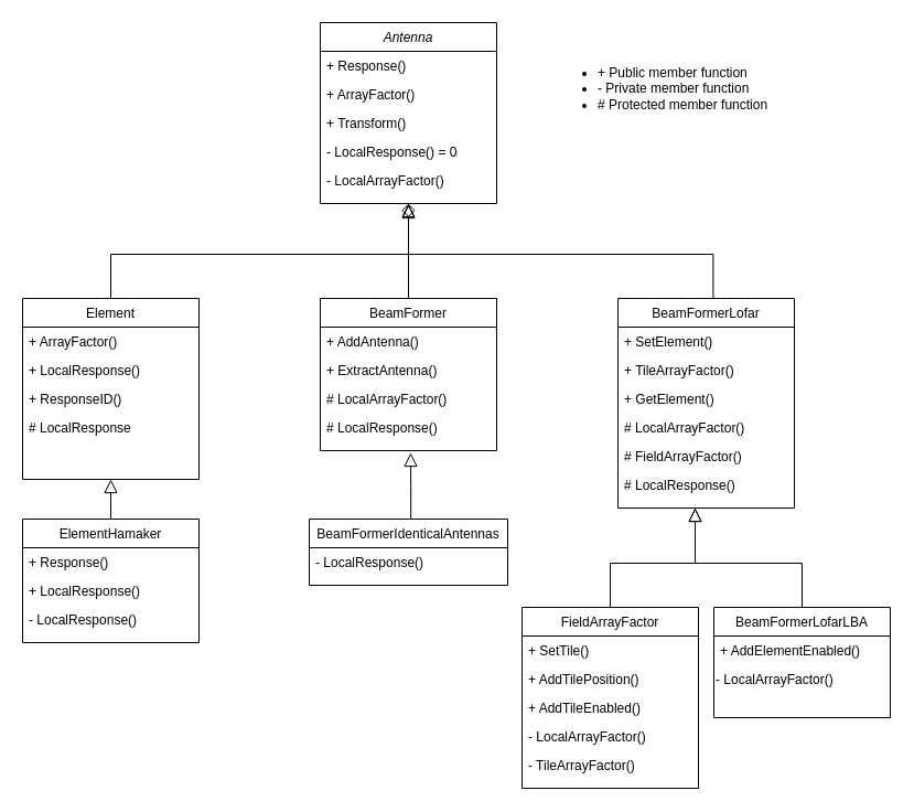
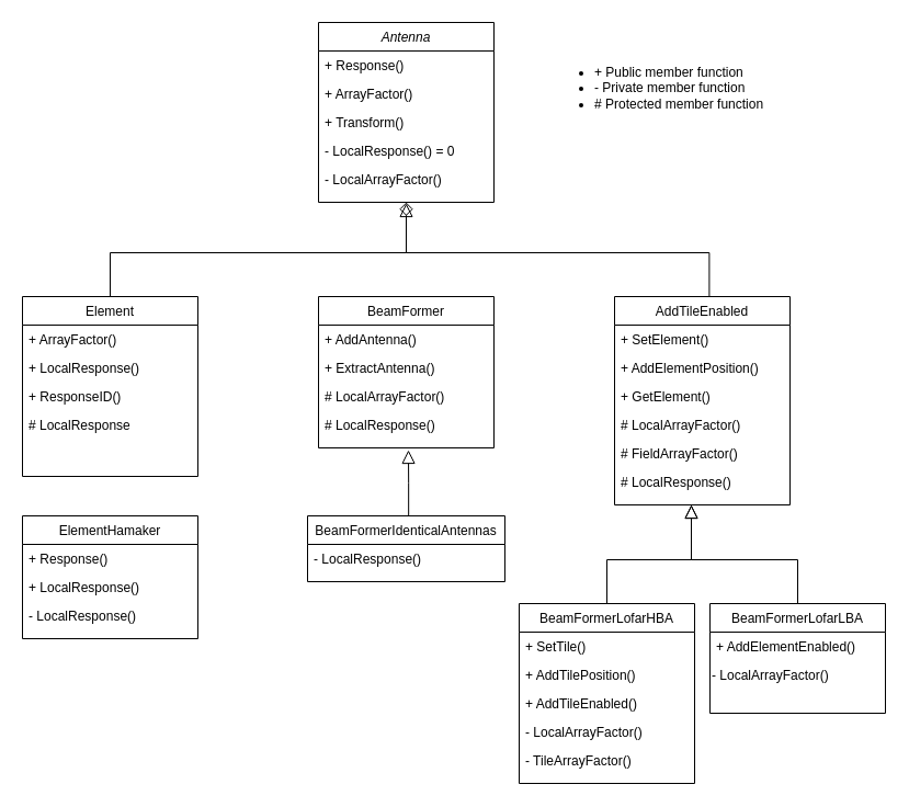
  <mxCell id="0" />
  <mxCell id="1" parent="0" />
  <mxCell id="2" value="Antenna" style="swimlane;fontStyle=2;align=center;verticalAlign=top;childLayout=stackLayout;horizontal=1;startSize=26;horizontalStack=0;resizeParent=1;resizeLast=0;collapsible=1;marginBottom=0;rounded=0;shadow=0;strokeWidth=1;" parent="1" vertex="1"><mxGeometry x="290" y="20" width="160" height="164" as="geometry"><mxRectangle x="230" y="140" width="160" height="26" as="alternateBounds" /></mxGeometry></mxCell>
  <mxCell id="3" value="+ Response()" style="text;align=left;verticalAlign=top;spacingLeft=4;spacingRight=4;overflow=hidden;rotatable=0;points=[[0,0.5],[1,0.5]];portConstraint=eastwest;" parent="2" vertex="1"><mxGeometry y="26" width="160" height="26" as="geometry" /></mxCell>
  <mxCell id="4" value="+ ArrayFactor()" style="text;align=left;verticalAlign=top;spacingLeft=4;spacingRight=4;overflow=hidden;rotatable=0;points=[[0,0.5],[1,0.5]];portConstraint=eastwest;rounded=0;shadow=0;html=0;" parent="2" vertex="1"><mxGeometry y="52" width="160" height="26" as="geometry" /></mxCell>
  <mxCell id="5" value="+ Transform()" style="text;align=left;verticalAlign=top;spacingLeft=4;spacingRight=4;overflow=hidden;rotatable=0;points=[[0,0.5],[1,0.5]];portConstraint=eastwest;rounded=0;shadow=0;html=0;" parent="2" vertex="1"><mxGeometry y="78" width="160" height="26" as="geometry" /></mxCell>
  <mxCell id="6" value="- LocalResponse() = 0" style="text;align=left;verticalAlign=top;spacingLeft=4;spacingRight=4;overflow=hidden;rotatable=0;points=[[0,0.5],[1,0.5]];portConstraint=eastwest;" parent="2" vertex="1"><mxGeometry y="104" width="160" height="26" as="geometry" /></mxCell>
  <mxCell id="7" value="- LocalArrayFactor()" style="text;align=left;verticalAlign=top;spacingLeft=4;spacingRight=4;overflow=hidden;rotatable=0;points=[[0,0.5],[1,0.5]];portConstraint=eastwest;" parent="2" vertex="1"><mxGeometry y="130" width="160" height="26" as="geometry" /></mxCell>
  <mxCell id="8" value="Element" style="swimlane;fontStyle=0;align=center;verticalAlign=top;childLayout=stackLayout;horizontal=1;startSize=26;horizontalStack=0;resizeParent=1;resizeLast=0;collapsible=1;marginBottom=0;rounded=0;shadow=0;strokeWidth=1;" parent="1" vertex="1"><mxGeometry x="20" y="270" width="160" height="164" as="geometry"><mxRectangle x="130" y="380" width="160" height="26" as="alternateBounds" /></mxGeometry></mxCell>
  <mxCell id="9" value="+ ArrayFactor()" style="text;align=left;verticalAlign=top;spacingLeft=4;spacingRight=4;overflow=hidden;rotatable=0;points=[[0,0.5],[1,0.5]];portConstraint=eastwest;rounded=0;shadow=0;html=0;" parent="8" vertex="1"><mxGeometry y="26" width="160" height="26" as="geometry" /></mxCell>
  <mxCell id="10" value="+ LocalResponse()" style="text;align=left;verticalAlign=top;spacingLeft=4;spacingRight=4;overflow=hidden;rotatable=0;points=[[0,0.5],[1,0.5]];portConstraint=eastwest;" parent="8" vertex="1"><mxGeometry y="52" width="160" height="26" as="geometry" /></mxCell>
  <mxCell id="11" value="+ ResponseID()" style="text;align=left;verticalAlign=top;spacingLeft=4;spacingRight=4;overflow=hidden;rotatable=0;points=[[0,0.5],[1,0.5]];portConstraint=eastwest;rounded=0;shadow=0;html=0;" parent="8" vertex="1"><mxGeometry y="78" width="160" height="26" as="geometry" /></mxCell>
  <mxCell id="12" value="# LocalResponse" style="text;align=left;verticalAlign=top;spacingLeft=4;spacingRight=4;overflow=hidden;rotatable=0;points=[[0,0.5],[1,0.5]];portConstraint=eastwest;" parent="8" vertex="1"><mxGeometry y="104" width="160" height="26" as="geometry" /></mxCell>
  <mxCell id="13" value="" style="endArrow=diamond;endSize=10;endFill=0;shadow=0;strokeWidth=1;rounded=0;edgeStyle=elbowEdgeStyle;elbow=vertical;" parent="1" source="8" target="2" edge="1"><mxGeometry width="160" relative="1" as="geometry"><mxPoint x="100" y="183" as="sourcePoint" /><mxPoint x="100" y="183" as="targetPoint" /><Array as="points"><mxPoint x="260" y="230" /><mxPoint x="250" y="264" /></Array></mxGeometry></mxCell>
  <mxCell id="14" value="BeamFormer" style="swimlane;fontStyle=0;align=center;verticalAlign=top;childLayout=stackLayout;horizontal=1;startSize=26;horizontalStack=0;resizeParent=1;resizeLast=0;collapsible=1;marginBottom=0;rounded=0;shadow=0;strokeWidth=1;" parent="1" vertex="1"><mxGeometry x="290" y="270" width="160" height="138" as="geometry"><mxRectangle x="340" y="380" width="170" height="26" as="alternateBounds" /></mxGeometry></mxCell>
  <mxCell id="15" value="+ AddAntenna()" style="text;align=left;verticalAlign=top;spacingLeft=4;spacingRight=4;overflow=hidden;rotatable=0;points=[[0,0.5],[1,0.5]];portConstraint=eastwest;" parent="14" vertex="1"><mxGeometry y="26" width="160" height="26" as="geometry" /></mxCell>
  <mxCell id="16" value="+ ExtractAntenna()" style="text;align=left;verticalAlign=top;spacingLeft=4;spacingRight=4;overflow=hidden;rotatable=0;points=[[0,0.5],[1,0.5]];portConstraint=eastwest;" parent="14" vertex="1"><mxGeometry y="52" width="160" height="26" as="geometry" /></mxCell>
  <mxCell id="17" value="# LocalArrayFactor()" style="text;align=left;verticalAlign=top;spacingLeft=4;spacingRight=4;overflow=hidden;rotatable=0;points=[[0,0.5],[1,0.5]];portConstraint=eastwest;" parent="14" vertex="1"><mxGeometry y="78" width="160" height="26" as="geometry" /></mxCell>
  <mxCell id="18" value="# LocalResponse()" style="text;align=left;verticalAlign=top;spacingLeft=4;spacingRight=4;overflow=hidden;rotatable=0;points=[[0,0.5],[1,0.5]];portConstraint=eastwest;" parent="14" vertex="1"><mxGeometry y="104" width="160" height="26" as="geometry" /></mxCell>
- <mxCell id="19" value="" style="endArrow=block;endSize=10;endFill=0;shadow=0;strokeWidth=1;rounded=0;edgeStyle=elbowEdgeStyle;elbow=vertical;" parent="1" source="14" target="2" edge="1"><mxGeometry width="160" relative="1" as="geometry"><mxPoint x="110" y="353" as="sourcePoint" /><mxPoint x="210" y="251" as="targetPoint" /></mxGeometry></mxCell>
  <mxCell id="20" value="" style="endArrow=block;endSize=10;endFill=0;shadow=0;strokeWidth=1;rounded=0;edgeStyle=elbowEdgeStyle;elbow=vertical;exitX=0.54;exitY=0.011;exitDx=0;exitDy=0;exitPerimeter=0;" parent="1" source="21" edge="1"><mxGeometry width="160" relative="1" as="geometry"><mxPoint x="646.4" y="261.39" as="sourcePoint" /><mxPoint x="370" y="185" as="targetPoint" /><Array as="points"><mxPoint x="510" y="230" /></Array></mxGeometry></mxCell>
- <mxCell id="21" value="BeamFormerLofar" style="swimlane;fontStyle=0;align=center;verticalAlign=top;childLayout=stackLayout;horizontal=1;startSize=26;horizontalStack=0;resizeParent=1;resizeLast=0;collapsible=1;marginBottom=0;rounded=0;shadow=0;strokeWidth=1;" parent="1" vertex="1"><mxGeometry x="560" y="270" width="160" height="190" as="geometry"><mxRectangle x="340" y="380" width="170" height="26" as="alternateBounds" /></mxGeometry></mxCell>
+ <mxCell id="21" value="AddTileEnabled" style="swimlane;fontStyle=0;align=center;verticalAlign=top;childLayout=stackLayout;horizontal=1;startSize=26;horizontalStack=0;resizeParent=1;resizeLast=0;collapsible=1;marginBottom=0;rounded=0;shadow=0;strokeWidth=1;" parent="1" vertex="1"><mxGeometry x="560" y="270" width="160" height="190" as="geometry"><mxRectangle x="340" y="380" width="170" height="26" as="alternateBounds" /></mxGeometry></mxCell>
  <mxCell id="22" value="+ SetElement()" style="text;align=left;verticalAlign=top;spacingLeft=4;spacingRight=4;overflow=hidden;rotatable=0;points=[[0,0.5],[1,0.5]];portConstraint=eastwest;" parent="21" vertex="1"><mxGeometry y="26" width="160" height="26" as="geometry" /></mxCell>
- <mxCell id="23" value="+ TileArrayFactor()" style="text;align=left;verticalAlign=top;spacingLeft=4;spacingRight=4;overflow=hidden;rotatable=0;points=[[0,0.5],[1,0.5]];portConstraint=eastwest;" parent="21" vertex="1"><mxGeometry y="52" width="160" height="26" as="geometry" /></mxCell>
+ <mxCell id="23" value="+ AddElementPosition()" style="text;align=left;verticalAlign=top;spacingLeft=4;spacingRight=4;overflow=hidden;rotatable=0;points=[[0,0.5],[1,0.5]];portConstraint=eastwest;" parent="21" vertex="1"><mxGeometry y="52" width="160" height="26" as="geometry" /></mxCell>
  <mxCell id="24" value="+ GetElement()" style="text;align=left;verticalAlign=top;spacingLeft=4;spacingRight=4;overflow=hidden;rotatable=0;points=[[0,0.5],[1,0.5]];portConstraint=eastwest;" parent="21" vertex="1"><mxGeometry y="78" width="160" height="26" as="geometry" /></mxCell>
  <mxCell id="25" value="# LocalArrayFactor()" style="text;align=left;verticalAlign=top;spacingLeft=4;spacingRight=4;overflow=hidden;rotatable=0;points=[[0,0.5],[1,0.5]];portConstraint=eastwest;" parent="21" vertex="1"><mxGeometry y="104" width="160" height="26" as="geometry" /></mxCell>
  <mxCell id="26" value="# FieldArrayFactor()" style="text;align=left;verticalAlign=top;spacingLeft=4;spacingRight=4;overflow=hidden;rotatable=0;points=[[0,0.5],[1,0.5]];portConstraint=eastwest;" parent="21" vertex="1"><mxGeometry y="130" width="160" height="26" as="geometry" /></mxCell>
  <mxCell id="27" value="# LocalResponse()" style="text;align=left;verticalAlign=top;spacingLeft=4;spacingRight=4;overflow=hidden;rotatable=0;points=[[0,0.5],[1,0.5]];portConstraint=eastwest;" parent="21" vertex="1"><mxGeometry y="156" width="160" height="26" as="geometry" /></mxCell>
  <mxCell id="28" value="" style="endArrow=block;endSize=10;endFill=0;shadow=0;strokeWidth=1;rounded=0;edgeStyle=elbowEdgeStyle;elbow=vertical;exitX=0.5;exitY=0;exitDx=0;exitDy=0;" parent="1" source="29" edge="1"><mxGeometry width="160" relative="1" as="geometry"><mxPoint x="497" y="550" as="sourcePoint" /><mxPoint x="630" y="460" as="targetPoint" /><Array as="points"><mxPoint x="597" y="510" /></Array></mxGeometry></mxCell>
- <mxCell id="29" value="FieldArrayFactor" style="swimlane;fontStyle=0;align=center;verticalAlign=top;childLayout=stackLayout;horizontal=1;startSize=26;horizontalStack=0;resizeParent=1;resizeLast=0;collapsible=1;marginBottom=0;rounded=0;shadow=0;strokeWidth=1;" parent="1" vertex="1"><mxGeometry x="473" y="550" width="160" height="164" as="geometry"><mxRectangle x="340" y="380" width="170" height="26" as="alternateBounds" /></mxGeometry></mxCell>
+ <mxCell id="29" value="BeamFormerLofarHBA" style="swimlane;fontStyle=0;align=center;verticalAlign=top;childLayout=stackLayout;horizontal=1;startSize=26;horizontalStack=0;resizeParent=1;resizeLast=0;collapsible=1;marginBottom=0;rounded=0;shadow=0;strokeWidth=1;" parent="1" vertex="1"><mxGeometry x="473" y="550" width="160" height="164" as="geometry"><mxRectangle x="340" y="380" width="170" height="26" as="alternateBounds" /></mxGeometry></mxCell>
  <mxCell id="30" value="+ SetTile()" style="text;align=left;verticalAlign=top;spacingLeft=4;spacingRight=4;overflow=hidden;rotatable=0;points=[[0,0.5],[1,0.5]];portConstraint=eastwest;" parent="29" vertex="1"><mxGeometry y="26" width="160" height="26" as="geometry" /></mxCell>
  <mxCell id="31" value="+ AddTilePosition()" style="text;align=left;verticalAlign=top;spacingLeft=4;spacingRight=4;overflow=hidden;rotatable=0;points=[[0,0.5],[1,0.5]];portConstraint=eastwest;" parent="29" vertex="1"><mxGeometry y="52" width="160" height="26" as="geometry" /></mxCell>
  <mxCell id="32" value="+ AddTileEnabled()" style="text;align=left;verticalAlign=top;spacingLeft=4;spacingRight=4;overflow=hidden;rotatable=0;points=[[0,0.5],[1,0.5]];portConstraint=eastwest;" parent="29" vertex="1"><mxGeometry y="78" width="160" height="26" as="geometry" /></mxCell>
  <mxCell id="33" value="- LocalArrayFactor()" style="text;align=left;verticalAlign=top;spacingLeft=4;spacingRight=4;overflow=hidden;rotatable=0;points=[[0,0.5],[1,0.5]];portConstraint=eastwest;" parent="29" vertex="1"><mxGeometry y="104" width="160" height="26" as="geometry" /></mxCell>
  <mxCell id="34" value="- TileArrayFactor()" style="text;align=left;verticalAlign=top;spacingLeft=4;spacingRight=4;overflow=hidden;rotatable=0;points=[[0,0.5],[1,0.5]];portConstraint=eastwest;" parent="29" vertex="1"><mxGeometry y="130" width="160" height="26" as="geometry" /></mxCell>
  <mxCell id="35" value="" style="endArrow=block;endSize=10;endFill=0;shadow=0;strokeWidth=1;rounded=0;edgeStyle=elbowEdgeStyle;elbow=vertical;exitX=0.5;exitY=0;exitDx=0;exitDy=0;" parent="1" source="36" edge="1"><mxGeometry width="160" relative="1" as="geometry"><mxPoint x="717" y="530" as="sourcePoint" /><mxPoint x="630" y="460" as="targetPoint" /><Array as="points"><mxPoint x="677" y="510" /></Array></mxGeometry></mxCell>
  <mxCell id="36" value="BeamFormerLofarLBA" style="swimlane;fontStyle=0;align=center;verticalAlign=top;childLayout=stackLayout;horizontal=1;startSize=26;horizontalStack=0;resizeParent=1;resizeLast=0;collapsible=1;marginBottom=0;rounded=0;shadow=0;strokeWidth=1;" parent="1" vertex="1"><mxGeometry x="647" y="550" width="160" height="100" as="geometry"><mxRectangle x="340" y="380" width="170" height="26" as="alternateBounds" /></mxGeometry></mxCell>
  <mxCell id="37" value="+ AddElementEnabled()&#10;" style="text;align=left;verticalAlign=top;spacingLeft=4;spacingRight=4;overflow=hidden;rotatable=0;points=[[0,0.5],[1,0.5]];portConstraint=eastwest;" parent="36" vertex="1"><mxGeometry y="26" width="160" height="26" as="geometry" /></mxCell>
  <mxCell id="38" value="- LocalArrayFactor()&lt;div&gt;&lt;br&gt;&lt;/div&gt;" style="text;whiteSpace=wrap;html=1;" parent="36" vertex="1"><mxGeometry y="52" width="160" height="28" as="geometry" /></mxCell>
  <mxCell id="39" value="BeamFormerIdenticalAntennas" style="swimlane;fontStyle=0;align=center;verticalAlign=top;childLayout=stackLayout;horizontal=1;startSize=26;horizontalStack=0;resizeParent=1;resizeLast=0;collapsible=1;marginBottom=0;rounded=0;shadow=0;strokeWidth=1;" parent="1" vertex="1"><mxGeometry x="280" y="470" width="180" height="60" as="geometry"><mxRectangle x="340" y="380" width="170" height="26" as="alternateBounds" /></mxGeometry></mxCell>
  <mxCell id="40" value="- LocalResponse()" style="text;align=left;verticalAlign=top;spacingLeft=4;spacingRight=4;overflow=hidden;rotatable=0;points=[[0,0.5],[1,0.5]];portConstraint=eastwest;" parent="39" vertex="1"><mxGeometry y="26" width="180" height="26" as="geometry" /></mxCell>
  <mxCell id="41" value="ElementHamaker" style="swimlane;fontStyle=0;align=center;verticalAlign=top;childLayout=stackLayout;horizontal=1;startSize=26;horizontalStack=0;resizeParent=1;resizeLast=0;collapsible=1;marginBottom=0;rounded=0;shadow=0;strokeWidth=1;" parent="1" vertex="1"><mxGeometry x="20" y="470" width="160" height="112" as="geometry"><mxRectangle x="130" y="380" width="160" height="26" as="alternateBounds" /></mxGeometry></mxCell>
  <mxCell id="42" value="+ Response()" style="text;align=left;verticalAlign=top;spacingLeft=4;spacingRight=4;overflow=hidden;rotatable=0;points=[[0,0.5],[1,0.5]];portConstraint=eastwest;" parent="41" vertex="1"><mxGeometry y="26" width="160" height="26" as="geometry" /></mxCell>
  <mxCell id="43" value="+ LocalResponse()" style="text;align=left;verticalAlign=top;spacingLeft=4;spacingRight=4;overflow=hidden;rotatable=0;points=[[0,0.5],[1,0.5]];portConstraint=eastwest;" parent="41" vertex="1"><mxGeometry y="52" width="160" height="26" as="geometry" /></mxCell>
  <mxCell id="44" value="- LocalResponse()" style="text;align=left;verticalAlign=top;spacingLeft=4;spacingRight=4;overflow=hidden;rotatable=0;points=[[0,0.5],[1,0.5]];portConstraint=eastwest;" parent="41" vertex="1"><mxGeometry y="78" width="160" height="26" as="geometry" /></mxCell>
- <mxCell id="45" value="" style="endArrow=block;endSize=10;endFill=0;shadow=0;strokeWidth=1;rounded=0;edgeStyle=elbowEdgeStyle;elbow=vertical;entryX=0.5;entryY=1;entryDx=0;entryDy=0;exitX=0.5;exitY=0;exitDx=0;exitDy=0;" parent="1" source="41" target="8" edge="1"><mxGeometry width="160" relative="1" as="geometry"><mxPoint x="100" y="460" as="sourcePoint" /><mxPoint x="100" y="420" as="targetPoint" /></mxGeometry></mxCell>
  <mxCell id="46" value="" style="endArrow=block;endSize=10;endFill=0;shadow=0;strokeWidth=1;rounded=0;edgeStyle=elbowEdgeStyle;elbow=vertical;exitX=0.512;exitY=-0.004;exitDx=0;exitDy=0;exitPerimeter=0;" parent="1" source="39" edge="1"><mxGeometry width="160" relative="1" as="geometry"><mxPoint x="656.4" y="276.884" as="sourcePoint" /><mxPoint x="372" y="410" as="targetPoint" /></mxGeometry></mxCell>
  <mxCell id="47" value="&lt;ul&gt;&lt;li&gt;+ Public member function&lt;/li&gt;&lt;li&gt;- Private member function&lt;/li&gt;&lt;li&gt;# Protected member function&lt;br&gt;&lt;/li&gt;&lt;/ul&gt;" style="text;strokeColor=none;fillColor=none;html=1;whiteSpace=wrap;verticalAlign=middle;overflow=hidden;" vertex="1" parent="1"><mxGeometry x="500" y="40" width="200" height="80" as="geometry" /></mxCell>
